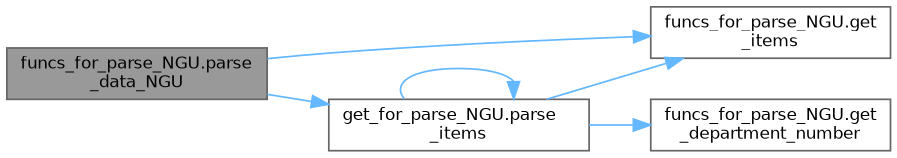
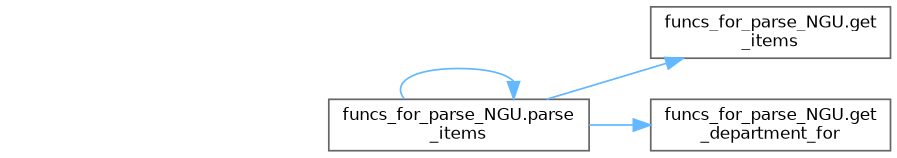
  digraph {
    rankdir=LR
    node [color=grey40 fillcolor=white fontname=Helvetica fontsize=10 shape=box style=filled]
    edge [color=steelblue1 fontname=Helvetica fontsize=10 labelfontname=Helvetica labelfontsize=10 style=solid]
-   n1 [color=gray40 fillcolor=grey60 fontcolor=black height=0.2 label="funcs_for_parse_NGU.parse\l_data_NGU" width=0.4]
    n2 [height=0.2 label="funcs_for_parse_NGU.get\l_items" width=0.4]
-   n3 [height=0.2 label="get_for_parse_NGU.parse\l_items" width=0.4]
-   n4 [height=0.2 label="funcs_for_parse_NGU.get\l_department_number" width=0.4]
-   n1 -> n2
-   n1 -> n3
+   n3 [height=0.2 label="funcs_for_parse_NGU.parse\l_items" width=0.4]
+   n4 [height=0.2 label="funcs_for_parse_NGU.get\l_department_for" width=0.4]
    n3 -> n2
    n3 -> n3
    n3 -> n4
  }
